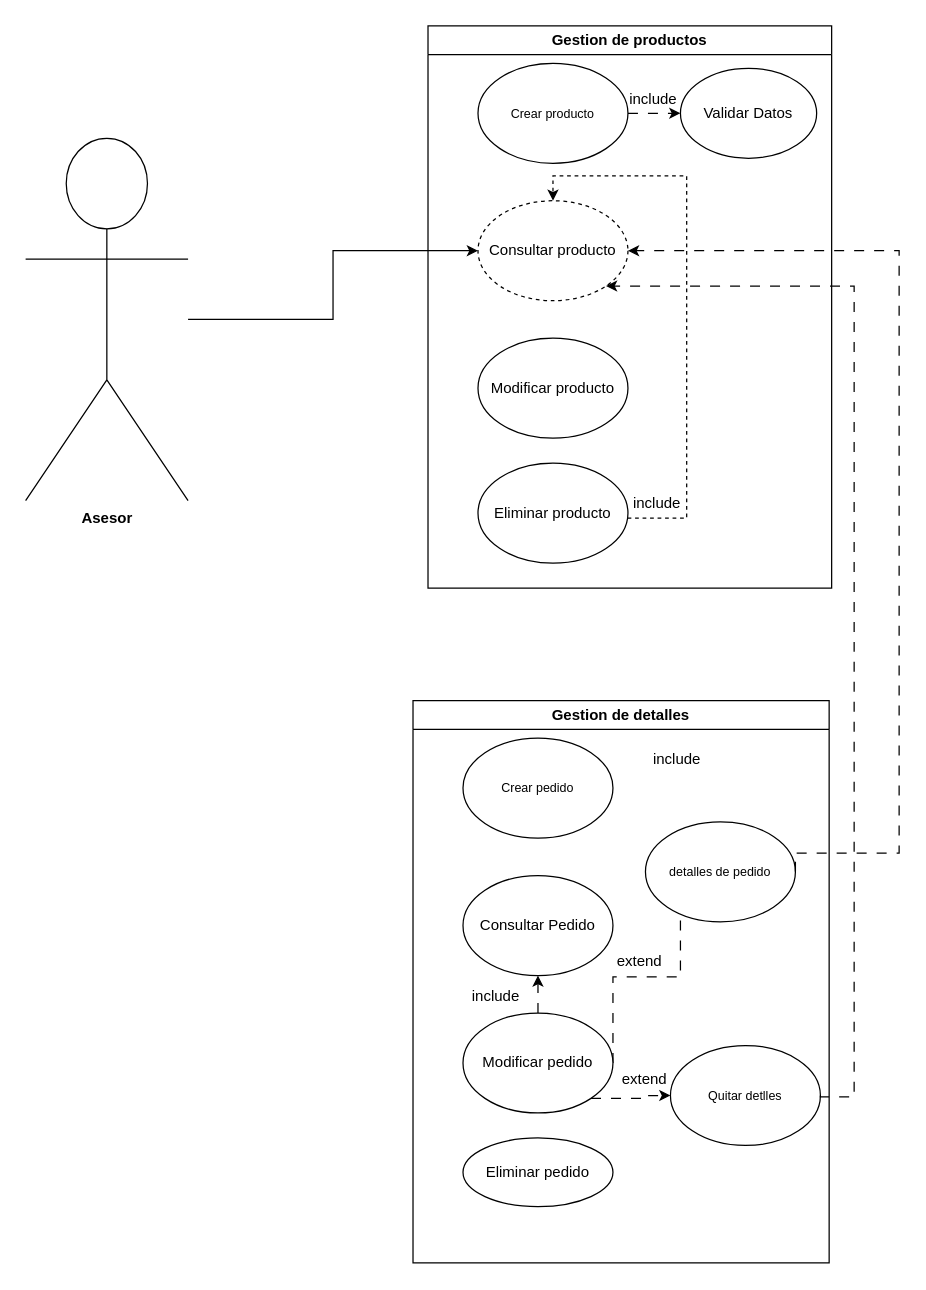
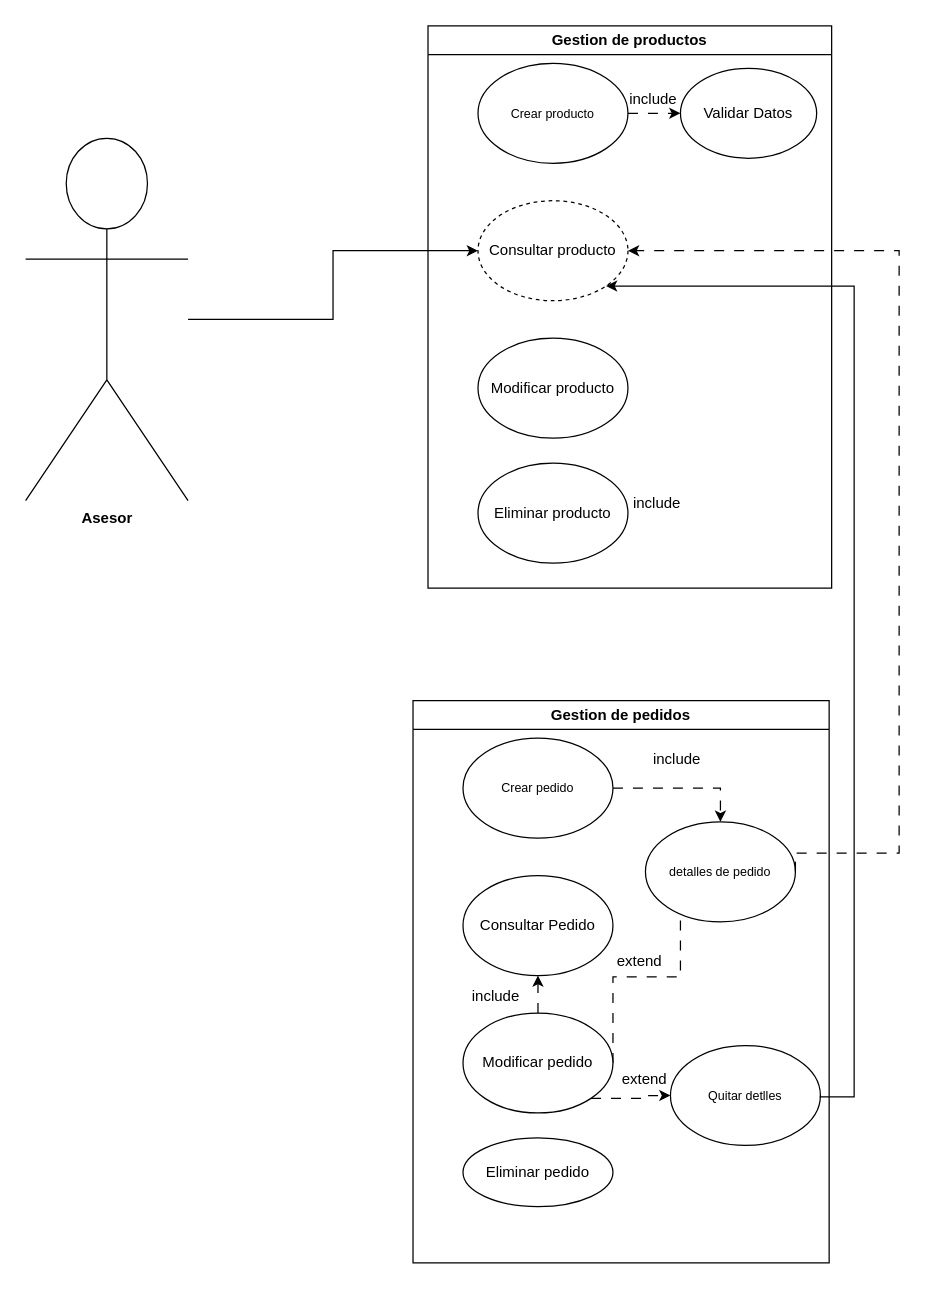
  <mxCell id="0" />
  <mxCell id="1" parent="0" />
  <mxCell id="2" style="edgeStyle=orthogonalEdgeStyle;rounded=0;orthogonalLoop=1;jettySize=auto;html=1;entryX=0;entryY=0.5;entryDx=0;entryDy=0;" edge="1" parent="1" source="3" target="8"><mxGeometry relative="1" as="geometry" /></mxCell>
  <mxCell id="3" value="&lt;span style=&quot;text-wrap: wrap;&quot;&gt;&lt;b&gt;Asesor&lt;/b&gt;&lt;/span&gt;" style="shape=umlActor;verticalLabelPosition=bottom;verticalAlign=top;html=1;outlineConnect=0;" vertex="1" parent="1"><mxGeometry x="20" y="110" width="130" height="290" as="geometry" /></mxCell>
  <mxCell id="4" value="Gestion de productos" style="swimlane;whiteSpace=wrap;html=1;" vertex="1" parent="1"><mxGeometry x="342" y="20" width="323" height="450" as="geometry" /></mxCell>
  <mxCell id="5" style="edgeStyle=orthogonalEdgeStyle;rounded=0;orthogonalLoop=1;jettySize=auto;html=1;exitX=1;exitY=0.5;exitDx=0;exitDy=0;entryX=0;entryY=0.5;entryDx=0;entryDy=0;dashed=1;dashPattern=8 8;" edge="1" parent="4" source="6" target="11"><mxGeometry relative="1" as="geometry" /></mxCell>
  <mxCell id="6" value="&lt;font size=&quot;1&quot;&gt;Crear producto&lt;/font&gt;" style="ellipse;whiteSpace=wrap;html=1;" vertex="1" parent="4"><mxGeometry x="40" y="30" width="120" height="80" as="geometry" /></mxCell>
  <mxCell id="7" value="Modificar producto" style="ellipse;whiteSpace=wrap;html=1;" vertex="1" parent="4"><mxGeometry x="40" y="250" width="120" height="80" as="geometry" /></mxCell>
  <mxCell id="8" value="Consultar producto" style="ellipse;whiteSpace=wrap;html=1;dashed=1;" vertex="1" parent="4"><mxGeometry x="40" y="140" width="120" height="80" as="geometry" /></mxCell>
- <mxCell id="9" style="edgeStyle=orthogonalEdgeStyle;rounded=0;orthogonalLoop=1;jettySize=auto;html=1;entryX=0.5;entryY=0;entryDx=0;entryDy=0;dashed=1;" edge="1" parent="4" source="10" target="8"><mxGeometry relative="1" as="geometry"><Array as="points"><mxPoint x="207" y="394" /><mxPoint x="207" y="120" /><mxPoint x="100" y="120" /></Array></mxGeometry></mxCell>
  <mxCell id="10" value="Eliminar producto" style="ellipse;whiteSpace=wrap;html=1;" vertex="1" parent="4"><mxGeometry x="40" y="350" width="120" height="80" as="geometry" /></mxCell>
  <mxCell id="11" value="Validar Datos" style="ellipse;whiteSpace=wrap;html=1;" vertex="1" parent="4"><mxGeometry x="202" y="34" width="109" height="72" as="geometry" /></mxCell>
  <mxCell id="12" value="include" style="text;html=1;align=center;verticalAlign=middle;resizable=0;points=[];autosize=1;strokeColor=none;fillColor=none;" vertex="1" parent="4"><mxGeometry x="155" y="369" width="56" height="26" as="geometry" /></mxCell>
- <mxCell id="13" value="Gestion de detalles" style="swimlane;whiteSpace=wrap;html=1;" vertex="1" parent="1"><mxGeometry x="330" y="560" width="333" height="450" as="geometry" /></mxCell>
+ <mxCell id="13" value="Gestion de pedidos" style="swimlane;whiteSpace=wrap;html=1;" vertex="1" parent="1"><mxGeometry x="330" y="560" width="333" height="450" as="geometry" /></mxCell>
+ <mxCell id="14" style="edgeStyle=orthogonalEdgeStyle;rounded=0;orthogonalLoop=1;jettySize=auto;html=1;exitX=1;exitY=0.5;exitDx=0;exitDy=0;entryX=0.5;entryY=0;entryDx=0;entryDy=0;dashed=1;dashPattern=8 8;" edge="1" parent="13" source="15" target="22"><mxGeometry relative="1" as="geometry" /></mxCell>
  <mxCell id="15" value="&lt;font size=&quot;1&quot;&gt;Crear pedido&lt;/font&gt;" style="ellipse;whiteSpace=wrap;html=1;" vertex="1" parent="13"><mxGeometry x="40" y="30" width="120" height="80" as="geometry" /></mxCell>
  <mxCell id="16" style="edgeStyle=orthogonalEdgeStyle;rounded=0;orthogonalLoop=1;jettySize=auto;html=1;exitX=1;exitY=0.5;exitDx=0;exitDy=0;entryX=0;entryY=1;entryDx=0;entryDy=0;dashed=1;dashPattern=8 8;" edge="1" parent="13" source="19" target="22"><mxGeometry relative="1" as="geometry"><Array as="points"><mxPoint x="160" y="221" /><mxPoint x="214" y="221" /></Array></mxGeometry></mxCell>
  <mxCell id="17" style="edgeStyle=orthogonalEdgeStyle;rounded=0;orthogonalLoop=1;jettySize=auto;html=1;exitX=1;exitY=1;exitDx=0;exitDy=0;entryX=0;entryY=0.5;entryDx=0;entryDy=0;dashed=1;dashPattern=8 8;" edge="1" parent="13" source="19" target="23"><mxGeometry relative="1" as="geometry" /></mxCell>
  <mxCell id="18" style="edgeStyle=orthogonalEdgeStyle;rounded=0;orthogonalLoop=1;jettySize=auto;html=1;exitX=0.5;exitY=0;exitDx=0;exitDy=0;entryX=0.5;entryY=1;entryDx=0;entryDy=0;dashed=1;dashPattern=8 8;" edge="1" parent="13" source="19" target="20"><mxGeometry relative="1" as="geometry" /></mxCell>
  <mxCell id="19" value="Modificar pedido" style="ellipse;whiteSpace=wrap;html=1;" vertex="1" parent="13"><mxGeometry x="40" y="250" width="120" height="80" as="geometry" /></mxCell>
  <mxCell id="20" value="Consultar Pedido" style="ellipse;whiteSpace=wrap;html=1;" vertex="1" parent="13"><mxGeometry x="40" y="140" width="120" height="80" as="geometry" /></mxCell>
  <mxCell id="21" value="Eliminar pedido" style="ellipse;whiteSpace=wrap;html=1;" vertex="1" parent="13"><mxGeometry x="40" y="350" width="120" height="55" as="geometry" /></mxCell>
  <mxCell id="22" value="&lt;font size=&quot;1&quot;&gt;detalles de pedido&lt;/font&gt;" style="ellipse;whiteSpace=wrap;html=1;" vertex="1" parent="13"><mxGeometry x="186" y="97" width="120" height="80" as="geometry" /></mxCell>
  <mxCell id="23" value="&lt;font size=&quot;1&quot;&gt;Quitar detlles&lt;/font&gt;" style="ellipse;whiteSpace=wrap;html=1;" vertex="1" parent="13"><mxGeometry x="206" y="276" width="120" height="80" as="geometry" /></mxCell>
  <mxCell id="24" value="extend" style="text;html=1;align=center;verticalAlign=middle;resizable=0;points=[];autosize=1;strokeColor=none;fillColor=none;" vertex="1" parent="13"><mxGeometry x="158" y="290" width="54" height="26" as="geometry" /></mxCell>
  <mxCell id="25" value="include" style="text;html=1;align=center;verticalAlign=middle;resizable=0;points=[];autosize=1;strokeColor=none;fillColor=none;" vertex="1" parent="13"><mxGeometry x="38" y="224" width="56" height="26" as="geometry" /></mxCell>
  <mxCell id="26" value="include" style="text;html=1;align=center;verticalAlign=middle;resizable=0;points=[];autosize=1;strokeColor=none;fillColor=none;" vertex="1" parent="13"><mxGeometry x="183" y="34" width="56" height="26" as="geometry" /></mxCell>
  <mxCell id="27" value="include" style="text;html=1;align=center;verticalAlign=middle;resizable=0;points=[];autosize=1;strokeColor=none;fillColor=none;" vertex="1" parent="1"><mxGeometry x="494" y="66" width="56" height="26" as="geometry" /></mxCell>
  <mxCell id="28" style="edgeStyle=orthogonalEdgeStyle;rounded=0;orthogonalLoop=1;jettySize=auto;html=1;exitX=1;exitY=0.5;exitDx=0;exitDy=0;entryX=1;entryY=0.5;entryDx=0;entryDy=0;dashed=1;dashPattern=8 8;" edge="1" parent="1" source="22" target="8"><mxGeometry relative="1" as="geometry"><Array as="points"><mxPoint x="719" y="682" /><mxPoint x="719" y="200" /></Array></mxGeometry></mxCell>
- <mxCell id="29" style="edgeStyle=orthogonalEdgeStyle;rounded=0;orthogonalLoop=1;jettySize=auto;html=1;exitX=1;exitY=0.5;exitDx=0;exitDy=0;entryX=1;entryY=1;entryDx=0;entryDy=0;dashed=1;dashPattern=8 8;" edge="1" parent="1" source="23" target="8"><mxGeometry relative="1" as="geometry"><Array as="points"><mxPoint x="683" y="877" /><mxPoint x="683" y="228" /></Array></mxGeometry></mxCell>
+ <mxCell id="29" style="edgeStyle=orthogonalEdgeStyle;rounded=0;orthogonalLoop=1;jettySize=auto;html=1;exitX=1;exitY=0.5;exitDx=0;exitDy=0;entryX=1;entryY=1;entryDx=0;entryDy=0;dashed=0;dashPattern=8 8;" edge="1" parent="1" source="23" target="8"><mxGeometry relative="1" as="geometry"><Array as="points"><mxPoint x="683" y="877" /><mxPoint x="683" y="228" /></Array></mxGeometry></mxCell>
  <mxCell id="30" value="extend" style="text;html=1;align=center;verticalAlign=middle;resizable=0;points=[];autosize=1;strokeColor=none;fillColor=none;" vertex="1" parent="1"><mxGeometry x="484" y="756" width="54" height="26" as="geometry" /></mxCell>
